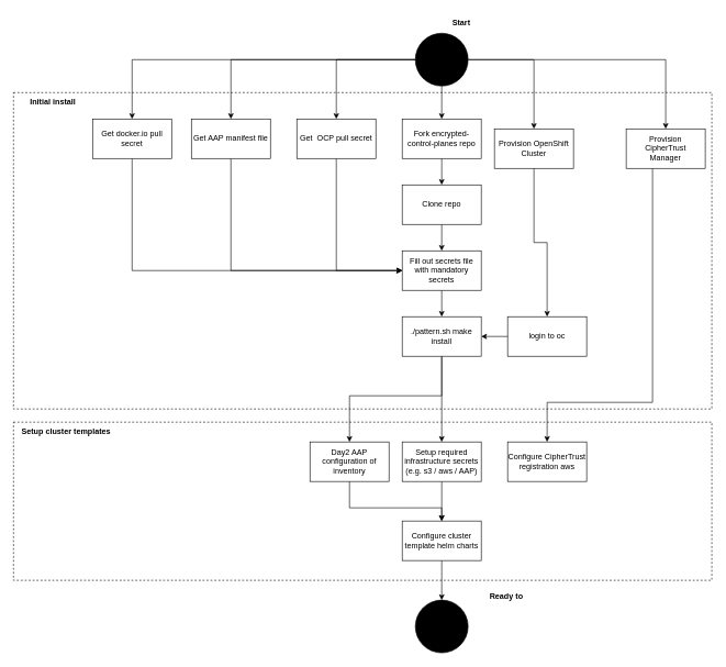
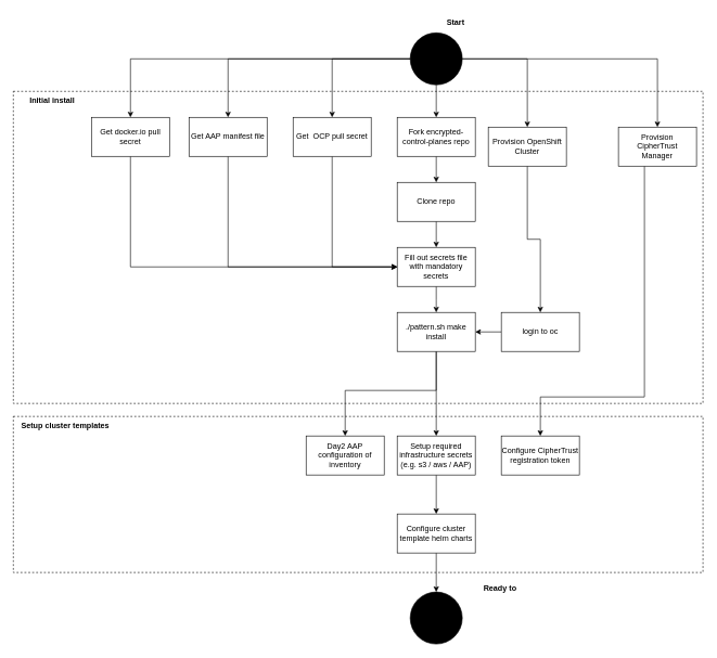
  <mxCell id="0" />
  <mxCell id="1" parent="0" />
  <mxCell id="2" value="" style="rounded=0;whiteSpace=wrap;html=1;dashed=1;" vertex="1" parent="1"><mxGeometry x="20" y="640" width="1060" height="240" as="geometry" /></mxCell>
  <mxCell id="3" value="" style="rounded=0;whiteSpace=wrap;html=1;dashed=1;" vertex="1" parent="1"><mxGeometry x="20" y="140" width="1060" height="480" as="geometry" /></mxCell>
  <mxCell id="4" style="edgeStyle=orthogonalEdgeStyle;rounded=0;orthogonalLoop=1;jettySize=auto;html=1;" edge="1" parent="1" source="10" target="12"><mxGeometry relative="1" as="geometry" /></mxCell>
  <mxCell id="5" style="edgeStyle=orthogonalEdgeStyle;rounded=0;orthogonalLoop=1;jettySize=auto;html=1;" edge="1" parent="1" source="10" target="17"><mxGeometry relative="1" as="geometry" /></mxCell>
  <mxCell id="6" style="edgeStyle=orthogonalEdgeStyle;rounded=0;orthogonalLoop=1;jettySize=auto;html=1;" edge="1" parent="1" source="10" target="19"><mxGeometry relative="1" as="geometry" /></mxCell>
  <mxCell id="7" style="edgeStyle=orthogonalEdgeStyle;rounded=0;orthogonalLoop=1;jettySize=auto;html=1;" edge="1" parent="1" source="10" target="23"><mxGeometry relative="1" as="geometry" /></mxCell>
  <mxCell id="8" style="edgeStyle=orthogonalEdgeStyle;rounded=0;orthogonalLoop=1;jettySize=auto;html=1;" edge="1" parent="1" source="10" target="25"><mxGeometry relative="1" as="geometry" /></mxCell>
  <mxCell id="9" style="edgeStyle=orthogonalEdgeStyle;rounded=0;orthogonalLoop=1;jettySize=auto;html=1;" edge="1" parent="1" source="10" target="27"><mxGeometry relative="1" as="geometry" /></mxCell>
  <mxCell id="10" value="" style="ellipse;whiteSpace=wrap;html=1;aspect=fixed;fillColor=#000000;" vertex="1" parent="1"><mxGeometry x="630" y="50" width="80" height="80" as="geometry" /></mxCell>
  <mxCell id="11" style="edgeStyle=orthogonalEdgeStyle;rounded=0;orthogonalLoop=1;jettySize=auto;html=1;" edge="1" parent="1" source="12" target="15"><mxGeometry relative="1" as="geometry" /></mxCell>
  <mxCell id="12" value="Fork encrypted-control-planes repo" style="rounded=0;whiteSpace=wrap;html=1;" vertex="1" parent="1"><mxGeometry x="610" y="180" width="120" height="60" as="geometry" /></mxCell>
  <mxCell id="13" value="&lt;b&gt;Start&lt;/b&gt;" style="text;html=1;strokeColor=none;fillColor=none;align=center;verticalAlign=middle;whiteSpace=wrap;rounded=0;" vertex="1" parent="1"><mxGeometry x="670" y="20" width="60" height="30" as="geometry" /></mxCell>
  <mxCell id="14" style="edgeStyle=orthogonalEdgeStyle;rounded=0;orthogonalLoop=1;jettySize=auto;html=1;" edge="1" parent="1" source="15" target="21"><mxGeometry relative="1" as="geometry" /></mxCell>
  <mxCell id="15" value="Clone repo" style="rounded=0;whiteSpace=wrap;html=1;" vertex="1" parent="1"><mxGeometry x="610" y="280" width="120" height="60" as="geometry" /></mxCell>
  <mxCell id="16" style="edgeStyle=orthogonalEdgeStyle;rounded=0;orthogonalLoop=1;jettySize=auto;html=1;" edge="1" parent="1" source="17" target="29"><mxGeometry relative="1" as="geometry" /></mxCell>
  <mxCell id="17" value="Provision OpenShift Cluster" style="rounded=0;whiteSpace=wrap;html=1;" vertex="1" parent="1"><mxGeometry x="750" y="195" width="120" height="60" as="geometry" /></mxCell>
  <mxCell id="18" style="edgeStyle=orthogonalEdgeStyle;rounded=0;orthogonalLoop=1;jettySize=auto;html=1;" edge="1" parent="1" source="19" target="37"><mxGeometry relative="1" as="geometry"><Array as="points"><mxPoint x="990" y="610" /><mxPoint x="830" y="610" /></Array></mxGeometry></mxCell>
  <mxCell id="19" value="Provision&lt;br&gt;CipherTrust&lt;br&gt;Manager" style="rounded=0;whiteSpace=wrap;html=1;" vertex="1" parent="1"><mxGeometry x="950" y="195" width="120" height="60" as="geometry" /></mxCell>
  <mxCell id="20" style="edgeStyle=orthogonalEdgeStyle;rounded=0;orthogonalLoop=1;jettySize=auto;html=1;" edge="1" parent="1" source="21"><mxGeometry relative="1" as="geometry"><mxPoint x="670" y="480" as="targetPoint" /></mxGeometry></mxCell>
  <mxCell id="21" value="Fill out secrets file with mandatory secrets" style="rounded=0;whiteSpace=wrap;html=1;" vertex="1" parent="1"><mxGeometry x="610" y="380" width="120" height="60" as="geometry" /></mxCell>
  <mxCell id="22" style="edgeStyle=orthogonalEdgeStyle;rounded=0;orthogonalLoop=1;jettySize=auto;html=1;entryX=0;entryY=0.5;entryDx=0;entryDy=0;" edge="1" parent="1" source="23" target="21"><mxGeometry relative="1" as="geometry"><Array as="points"><mxPoint x="510" y="410" /></Array></mxGeometry></mxCell>
  <mxCell id="23" value="Get&amp;nbsp; OCP pull secret" style="rounded=0;whiteSpace=wrap;html=1;" vertex="1" parent="1"><mxGeometry x="450" y="180" width="120" height="60" as="geometry" /></mxCell>
  <mxCell id="24" style="edgeStyle=orthogonalEdgeStyle;rounded=0;orthogonalLoop=1;jettySize=auto;html=1;entryX=0;entryY=0.5;entryDx=0;entryDy=0;" edge="1" parent="1" source="25" target="21"><mxGeometry relative="1" as="geometry"><Array as="points"><mxPoint x="350" y="410" /></Array></mxGeometry></mxCell>
  <mxCell id="25" value="Get AAP manifest file" style="rounded=0;whiteSpace=wrap;html=1;" vertex="1" parent="1"><mxGeometry y="180" width="120" height="60" as="geometry" x="290" /></mxCell>
  <mxCell id="26" style="edgeStyle=orthogonalEdgeStyle;rounded=0;orthogonalLoop=1;jettySize=auto;html=1;entryX=0;entryY=0.5;entryDx=0;entryDy=0;" edge="1" parent="1" source="27" target="21"><mxGeometry relative="1" as="geometry"><Array as="points"><mxPoint x="200" y="410" /></Array></mxGeometry></mxCell>
  <mxCell id="27" value="Get docker.io pull secret" style="rounded=0;whiteSpace=wrap;html=1;" vertex="1" parent="1"><mxGeometry x="140" y="180" width="120" height="60" as="geometry" /></mxCell>
  <mxCell id="28" style="edgeStyle=orthogonalEdgeStyle;rounded=0;orthogonalLoop=1;jettySize=auto;html=1;entryX=1;entryY=0.5;entryDx=0;entryDy=0;" edge="1" parent="1" source="29" target="32"><mxGeometry relative="1" as="geometry" /></mxCell>
  <mxCell id="29" value="login to oc" style="rounded=0;whiteSpace=wrap;html=1;" vertex="1" parent="1"><mxGeometry x="770" y="480" width="120" height="60" as="geometry" /></mxCell>
  <mxCell id="30" style="edgeStyle=orthogonalEdgeStyle;rounded=0;orthogonalLoop=1;jettySize=auto;html=1;" edge="1" parent="1" source="32" target="36"><mxGeometry relative="1" as="geometry" /></mxCell>
  <mxCell id="31" style="edgeStyle=orthogonalEdgeStyle;rounded=0;orthogonalLoop=1;jettySize=auto;html=1;" edge="1" parent="1" source="32" target="39"><mxGeometry relative="1" as="geometry"><Array as="points"><mxPoint x="670" y="600" /><mxPoint x="530" y="600" /></Array></mxGeometry></mxCell>
  <mxCell id="32" value="./pattern.sh make install" style="rounded=0;whiteSpace=wrap;html=1;" vertex="1" parent="1"><mxGeometry x="610" y="480" width="120" height="60" as="geometry" /></mxCell>
  <mxCell id="33" value="&lt;b&gt;Initial install&lt;/b&gt;" style="text;html=1;strokeColor=none;fillColor=none;align=center;verticalAlign=middle;whiteSpace=wrap;rounded=0;" vertex="1" parent="1"><mxGeometry x="20" y="140" width="120" height="30" as="geometry" /></mxCell>
  <mxCell id="34" value="&lt;b&gt;Setup cluster templates&lt;/b&gt;" style="text;html=1;strokeColor=none;fillColor=none;align=center;verticalAlign=middle;whiteSpace=wrap;rounded=0;" vertex="1" parent="1"><mxGeometry x="20" y="640" width="160" height="30" as="geometry" /></mxCell>
  <mxCell id="35" style="edgeStyle=orthogonalEdgeStyle;rounded=0;orthogonalLoop=1;jettySize=auto;html=1;" edge="1" parent="1" source="36" target="41"><mxGeometry relative="1" as="geometry" /></mxCell>
  <mxCell id="36" value="Setup required infrastructure secrets (e.g. s3 / aws / AAP)" style="rounded=0;whiteSpace=wrap;html=1;" vertex="1" parent="1"><mxGeometry x="610" y="670" width="120" height="60" as="geometry" /></mxCell>
- <mxCell id="37" value="Configure CipherTrust registration aws" style="rounded=0;whiteSpace=wrap;html=1;" vertex="1" parent="1"><mxGeometry x="770" y="670" width="120" height="60" as="geometry" /></mxCell>
- <mxCell id="38" style="edgeStyle=orthogonalEdgeStyle;rounded=0;orthogonalLoop=1;jettySize=auto;html=1;" edge="1" parent="1" source="39" target="41"><mxGeometry relative="1" as="geometry"><Array as="points"><mxPoint x="530" y="770" /><mxPoint x="670" y="770" /></Array></mxGeometry></mxCell>
+ <mxCell id="37" value="Configure CipherTrust registration token" style="rounded=0;whiteSpace=wrap;html=1;" vertex="1" parent="1"><mxGeometry x="770" y="670" width="120" height="60" as="geometry" /></mxCell>
  <mxCell id="39" value="Day2 AAP configuration of inventory" style="rounded=0;whiteSpace=wrap;html=1;" vertex="1" parent="1"><mxGeometry x="470" y="670" width="120" height="60" as="geometry" /></mxCell>
  <mxCell id="40" style="edgeStyle=orthogonalEdgeStyle;rounded=0;orthogonalLoop=1;jettySize=auto;html=1;" edge="1" parent="1" source="41" target="42"><mxGeometry relative="1" as="geometry" /></mxCell>
  <mxCell id="41" value="Configure cluster template helm charts" style="rounded=0;whiteSpace=wrap;html=1;" vertex="1" parent="1"><mxGeometry x="610" y="790" width="120" height="60" as="geometry" /></mxCell>
  <mxCell id="42" value="" style="ellipse;whiteSpace=wrap;html=1;aspect=fixed;fillColor=#000000;" vertex="1" parent="1"><mxGeometry x="630" y="910" width="80" height="80" as="geometry" /></mxCell>
  <mxCell id="43" value="&lt;b&gt;Ready to&amp;nbsp;&lt;/b&gt;" style="text;html=1;strokeColor=none;fillColor=none;align=center;verticalAlign=middle;whiteSpace=wrap;rounded=0;" vertex="1" parent="1"><mxGeometry x="690" y="890" width="160" height="30" as="geometry" /></mxCell>
